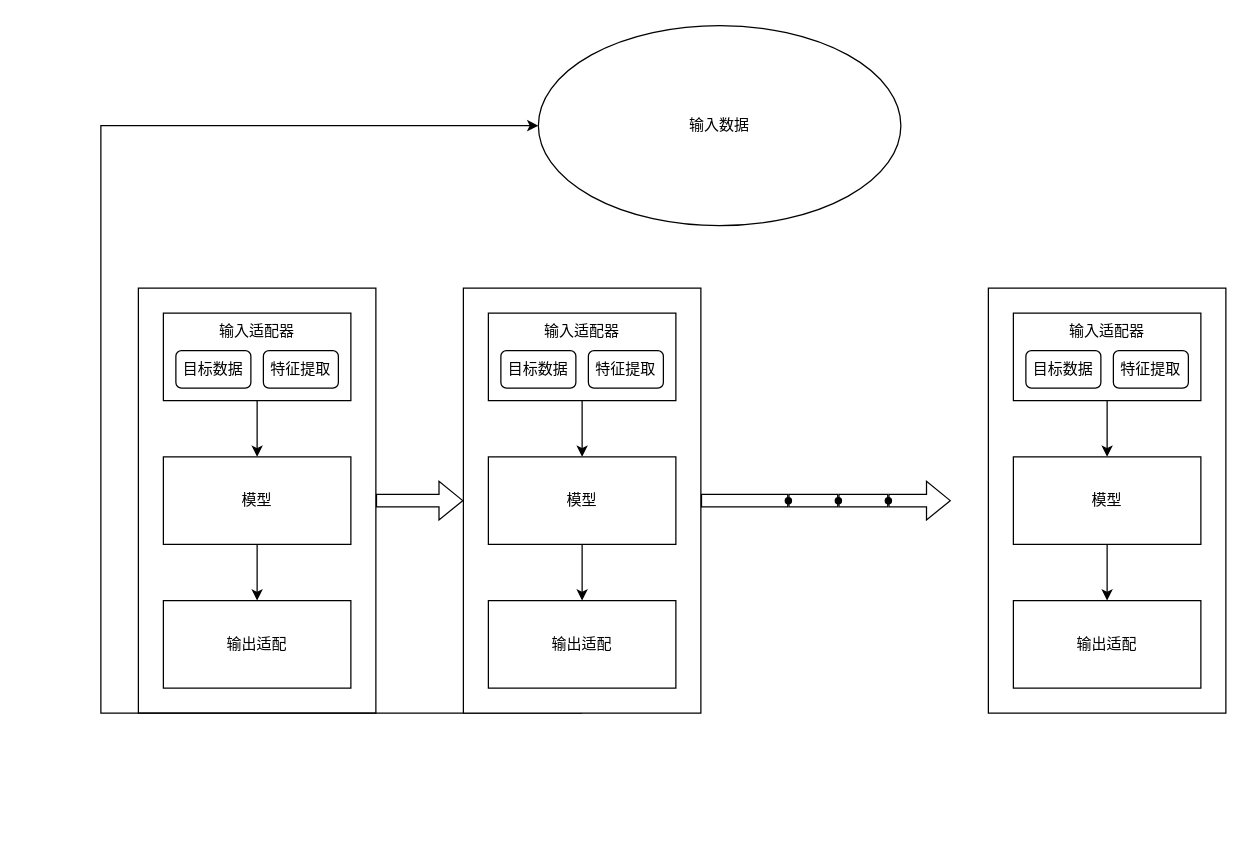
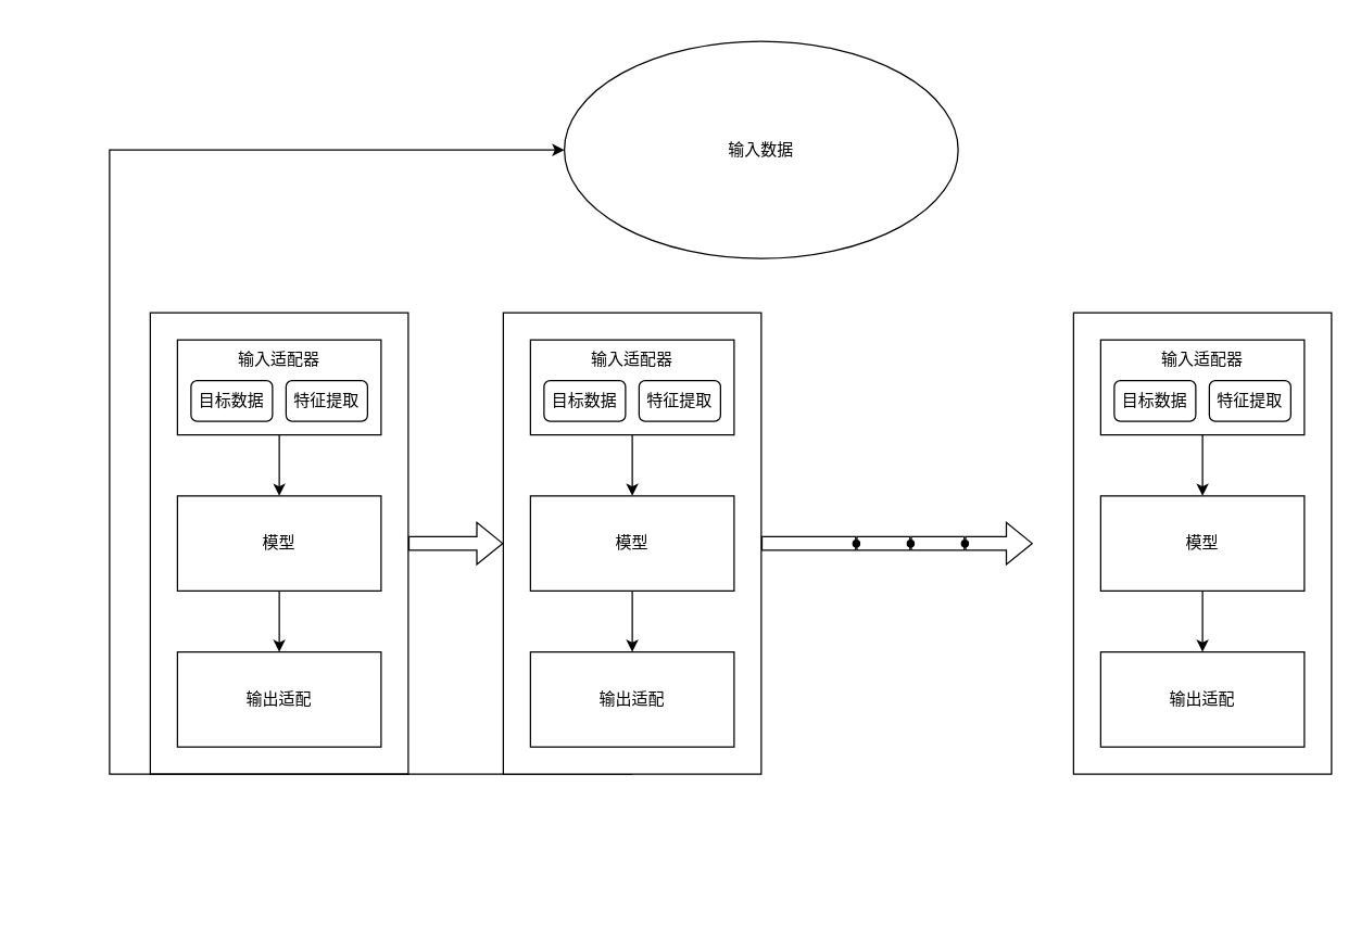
  <mxCell id="0" />
  <mxCell id="1" parent="0" />
- <mxCell id="2" value="输入数据" style="ellipse;whiteSpace=wrap;html=1;" vertex="1" parent="1"><mxGeometry x="430" y="20" width="290" height="160" as="geometry" /></mxCell>
+ <mxCell id="2" value="输入数据" style="ellipse;whiteSpace=wrap;html=1;" vertex="1" parent="1"><mxGeometry x="415" y="30" width="290" height="160" as="geometry" /></mxCell>
  <mxCell id="3" value="" style="rounded=0;whiteSpace=wrap;html=1;" vertex="1" parent="1"><mxGeometry x="110" y="230" width="190" height="340" as="geometry" /></mxCell>
  <mxCell id="4" value="" style="rounded=0;whiteSpace=wrap;html=1;" vertex="1" parent="1"><mxGeometry x="130" y="250" width="150" height="70" as="geometry" /></mxCell>
  <mxCell id="5" value="模型" style="rounded=0;whiteSpace=wrap;html=1;" vertex="1" parent="1"><mxGeometry x="130" y="365" width="150" height="70" as="geometry" /></mxCell>
  <mxCell id="6" value="输出适配" style="rounded=0;whiteSpace=wrap;html=1;" vertex="1" parent="1"><mxGeometry x="130" y="480" width="150" height="70" as="geometry" /></mxCell>
  <mxCell id="7" value="输入适配器" style="text;html=1;strokeColor=none;fillColor=none;align=center;verticalAlign=middle;whiteSpace=wrap;rounded=0;" vertex="1" parent="1"><mxGeometry x="155" y="250" width="100" height="30" as="geometry" /></mxCell>
  <mxCell id="8" value="目标数据" style="rounded=1;whiteSpace=wrap;html=1;" vertex="1" parent="1"><mxGeometry x="140" y="280" width="60" height="30" as="geometry" /></mxCell>
  <mxCell id="9" value="特征提取" style="rounded=1;whiteSpace=wrap;html=1;" vertex="1" parent="1"><mxGeometry x="210" y="280" width="60" height="30" as="geometry" /></mxCell>
  <mxCell id="10" value="" style="endArrow=classic;html=1;rounded=0;exitX=0.5;exitY=1;exitDx=0;exitDy=0;entryX=0.5;entryY=0;entryDx=0;entryDy=0;" edge="1" parent="1" source="4" target="5"><mxGeometry width="50" height="50" relative="1" as="geometry"><mxPoint x="520" y="500" as="sourcePoint" /><mxPoint x="570" y="450" as="targetPoint" /></mxGeometry></mxCell>
  <mxCell id="11" value="" style="endArrow=classic;html=1;rounded=0;exitX=0.5;exitY=1;exitDx=0;exitDy=0;entryX=0.5;entryY=0;entryDx=0;entryDy=0;" edge="1" parent="1" source="5" target="6"><mxGeometry width="50" height="50" relative="1" as="geometry"><mxPoint x="215" y="330" as="sourcePoint" /><mxPoint x="215" y="375" as="targetPoint" /></mxGeometry></mxCell>
  <mxCell id="12" value="" style="edgeStyle=elbowEdgeStyle;elbow=horizontal;endArrow=classic;html=1;rounded=0;entryX=0;entryY=0.5;entryDx=0;entryDy=0;exitX=0.5;exitY=1;exitDx=0;exitDy=0;" edge="1" parent="1" source="13" target="2"><mxGeometry width="50" height="50" relative="1" as="geometry"><mxPoint x="190" y="670" as="sourcePoint" /><mxPoint x="720" y="450" as="targetPoint" /><Array as="points"><mxPoint x="80" y="570" /><mxPoint x="20" y="670" /><mxPoint x="60" y="420" /><mxPoint x="60" y="370" /><mxPoint x="220" y="350" /></Array></mxGeometry></mxCell>
  <mxCell id="13" value="" style="rounded=0;whiteSpace=wrap;html=1;" vertex="1" parent="1"><mxGeometry x="370" y="230" width="190" height="340" as="geometry" /></mxCell>
  <mxCell id="14" value="" style="rounded=0;whiteSpace=wrap;html=1;" vertex="1" parent="1"><mxGeometry x="390" y="250" width="150" height="70" as="geometry" /></mxCell>
  <mxCell id="15" value="模型" style="rounded=0;whiteSpace=wrap;html=1;" vertex="1" parent="1"><mxGeometry x="390" y="365" width="150" height="70" as="geometry" /></mxCell>
  <mxCell id="16" value="输出适配" style="rounded=0;whiteSpace=wrap;html=1;" vertex="1" parent="1"><mxGeometry x="390" y="480" width="150" height="70" as="geometry" /></mxCell>
  <mxCell id="17" value="输入适配器" style="text;html=1;strokeColor=none;fillColor=none;align=center;verticalAlign=middle;whiteSpace=wrap;rounded=0;" vertex="1" parent="1"><mxGeometry x="415" y="250" width="100" height="30" as="geometry" /></mxCell>
  <mxCell id="18" value="目标数据" style="rounded=1;whiteSpace=wrap;html=1;" vertex="1" parent="1"><mxGeometry x="400" y="280" width="60" height="30" as="geometry" /></mxCell>
  <mxCell id="19" value="特征提取" style="rounded=1;whiteSpace=wrap;html=1;" vertex="1" parent="1"><mxGeometry x="470" y="280" width="60" height="30" as="geometry" /></mxCell>
  <mxCell id="20" value="" style="endArrow=classic;html=1;rounded=0;exitX=0.5;exitY=1;exitDx=0;exitDy=0;entryX=0.5;entryY=0;entryDx=0;entryDy=0;" edge="1" parent="1" source="14" target="15"><mxGeometry width="50" height="50" relative="1" as="geometry"><mxPoint x="780" y="500" as="sourcePoint" /><mxPoint x="830" y="450" as="targetPoint" /></mxGeometry></mxCell>
  <mxCell id="21" value="" style="endArrow=classic;html=1;rounded=0;exitX=0.5;exitY=1;exitDx=0;exitDy=0;entryX=0.5;entryY=0;entryDx=0;entryDy=0;" edge="1" parent="1" source="15" target="16"><mxGeometry width="50" height="50" relative="1" as="geometry"><mxPoint x="475" y="330" as="sourcePoint" /><mxPoint x="475" y="375" as="targetPoint" /></mxGeometry></mxCell>
  <mxCell id="22" value="" style="shape=flexArrow;endArrow=classic;html=1;rounded=0;exitX=1;exitY=0.5;exitDx=0;exitDy=0;entryX=0;entryY=0.5;entryDx=0;entryDy=0;" edge="1" parent="1" source="3" target="13"><mxGeometry width="50" height="50" relative="1" as="geometry"><mxPoint x="520" y="500" as="sourcePoint" /><mxPoint x="570" y="450" as="targetPoint" /></mxGeometry></mxCell>
  <mxCell id="23" value="" style="rounded=0;whiteSpace=wrap;html=1;" vertex="1" parent="1"><mxGeometry x="790" y="230" width="190" height="340" as="geometry" /></mxCell>
  <mxCell id="24" value="" style="rounded=0;whiteSpace=wrap;html=1;" vertex="1" parent="1"><mxGeometry x="810" y="250" width="150" height="70" as="geometry" /></mxCell>
  <mxCell id="25" value="模型" style="rounded=0;whiteSpace=wrap;html=1;" vertex="1" parent="1"><mxGeometry x="810" y="365" width="150" height="70" as="geometry" /></mxCell>
  <mxCell id="26" value="输出适配" style="rounded=0;whiteSpace=wrap;html=1;" vertex="1" parent="1"><mxGeometry x="810" y="480" width="150" height="70" as="geometry" /></mxCell>
  <mxCell id="27" value="输入适配器" style="text;html=1;strokeColor=none;fillColor=none;align=center;verticalAlign=middle;whiteSpace=wrap;rounded=0;" vertex="1" parent="1"><mxGeometry x="835" y="250" width="100" height="30" as="geometry" /></mxCell>
  <mxCell id="28" value="目标数据" style="rounded=1;whiteSpace=wrap;html=1;" vertex="1" parent="1"><mxGeometry x="820" y="280" width="60" height="30" as="geometry" /></mxCell>
  <mxCell id="29" value="特征提取" style="rounded=1;whiteSpace=wrap;html=1;" vertex="1" parent="1"><mxGeometry x="890" y="280" width="60" height="30" as="geometry" /></mxCell>
  <mxCell id="30" value="" style="endArrow=classic;html=1;rounded=0;exitX=0.5;exitY=1;exitDx=0;exitDy=0;entryX=0.5;entryY=0;entryDx=0;entryDy=0;" edge="1" parent="1" source="24" target="25"><mxGeometry width="50" height="50" relative="1" as="geometry"><mxPoint x="1200" y="500" as="sourcePoint" /><mxPoint x="1250" y="450" as="targetPoint" /></mxGeometry></mxCell>
  <mxCell id="31" value="" style="endArrow=classic;html=1;rounded=0;exitX=0.5;exitY=1;exitDx=0;exitDy=0;entryX=0.5;entryY=0;entryDx=0;entryDy=0;" edge="1" parent="1" source="25" target="26"><mxGeometry width="50" height="50" relative="1" as="geometry"><mxPoint x="895" y="330" as="sourcePoint" /><mxPoint x="895" y="375" as="targetPoint" /></mxGeometry></mxCell>
  <mxCell id="32" value="" style="shape=flexArrow;endArrow=classic;html=1;rounded=0;exitDx=0;exitDy=0;startArrow=none;" edge="1" parent="1" source="37"><mxGeometry width="50" height="50" relative="1" as="geometry"><mxPoint x="720" y="399.5" as="sourcePoint" /><mxPoint x="760" y="400" as="targetPoint" /></mxGeometry></mxCell>
  <mxCell id="33" value="" style="shape=waypoint;sketch=0;fillStyle=solid;size=6;pointerEvents=1;points=[];fillColor=none;resizable=0;rotatable=0;perimeter=centerPerimeter;snapToPoint=1;" vertex="1" parent="1"><mxGeometry x="610" y="380" width="40" height="40" as="geometry" /></mxCell>
  <mxCell id="34" value="" style="shape=flexArrow;endArrow=none;html=1;rounded=0;exitX=1;exitY=0.5;exitDx=0;exitDy=0;" edge="1" parent="1" source="13" target="33"><mxGeometry width="50" height="50" relative="1" as="geometry"><mxPoint x="560" y="400" as="sourcePoint" /><mxPoint x="760" y="400" as="targetPoint" /></mxGeometry></mxCell>
  <mxCell id="35" value="" style="shape=waypoint;sketch=0;fillStyle=solid;size=6;pointerEvents=1;points=[];fillColor=none;resizable=0;rotatable=0;perimeter=centerPerimeter;snapToPoint=1;" vertex="1" parent="1"><mxGeometry x="650" y="380" width="40" height="40" as="geometry" /></mxCell>
  <mxCell id="36" value="" style="shape=flexArrow;endArrow=none;html=1;rounded=0;exitDx=0;exitDy=0;startArrow=none;" edge="1" parent="1" source="33" target="35"><mxGeometry width="50" height="50" relative="1" as="geometry"><mxPoint x="630" y="400" as="sourcePoint" /><mxPoint x="760" y="400" as="targetPoint" /></mxGeometry></mxCell>
  <mxCell id="37" value="" style="shape=waypoint;sketch=0;fillStyle=solid;size=6;pointerEvents=1;points=[];fillColor=none;resizable=0;rotatable=0;perimeter=centerPerimeter;snapToPoint=1;" vertex="1" parent="1"><mxGeometry x="690" y="380" width="40" height="40" as="geometry" /></mxCell>
  <mxCell id="38" value="" style="shape=flexArrow;endArrow=none;html=1;rounded=0;exitDx=0;exitDy=0;startArrow=none;" edge="1" parent="1" source="35" target="37"><mxGeometry width="50" height="50" relative="1" as="geometry"><mxPoint x="670" y="400" as="sourcePoint" /><mxPoint x="760" y="400" as="targetPoint" /></mxGeometry></mxCell>
